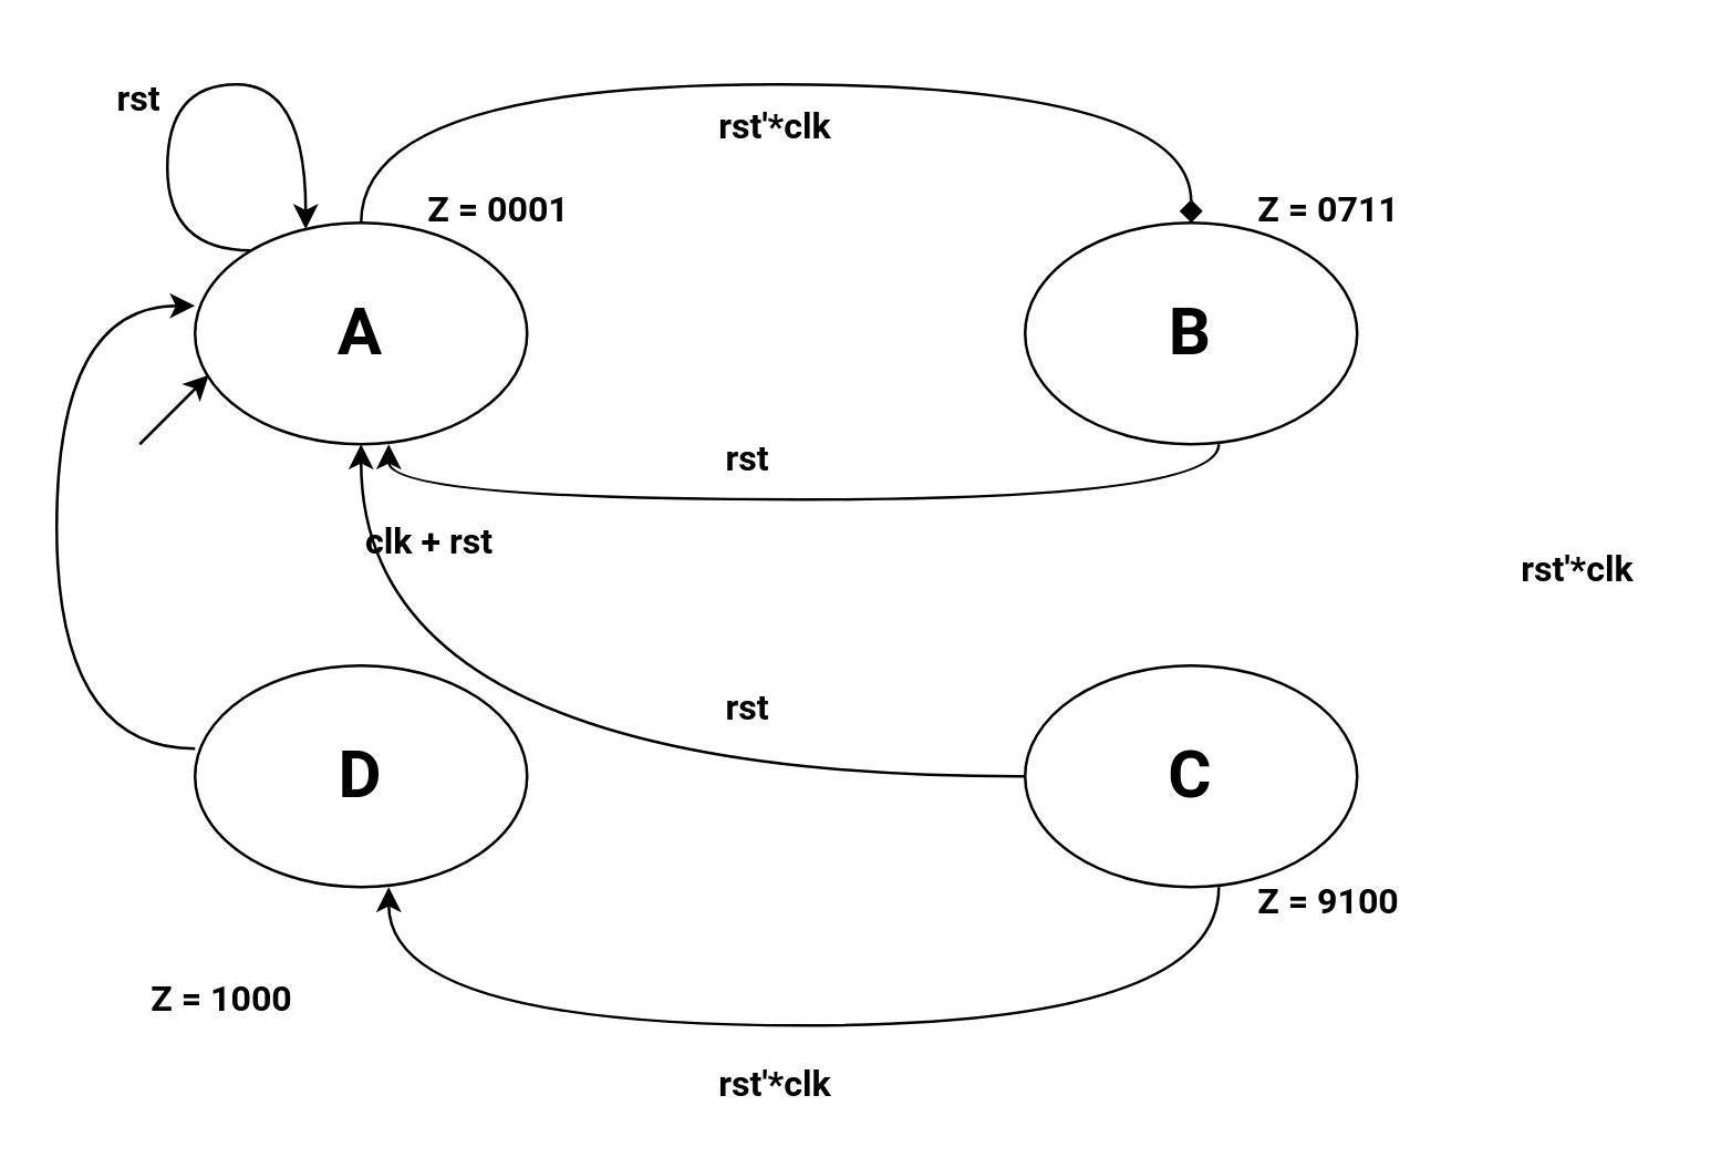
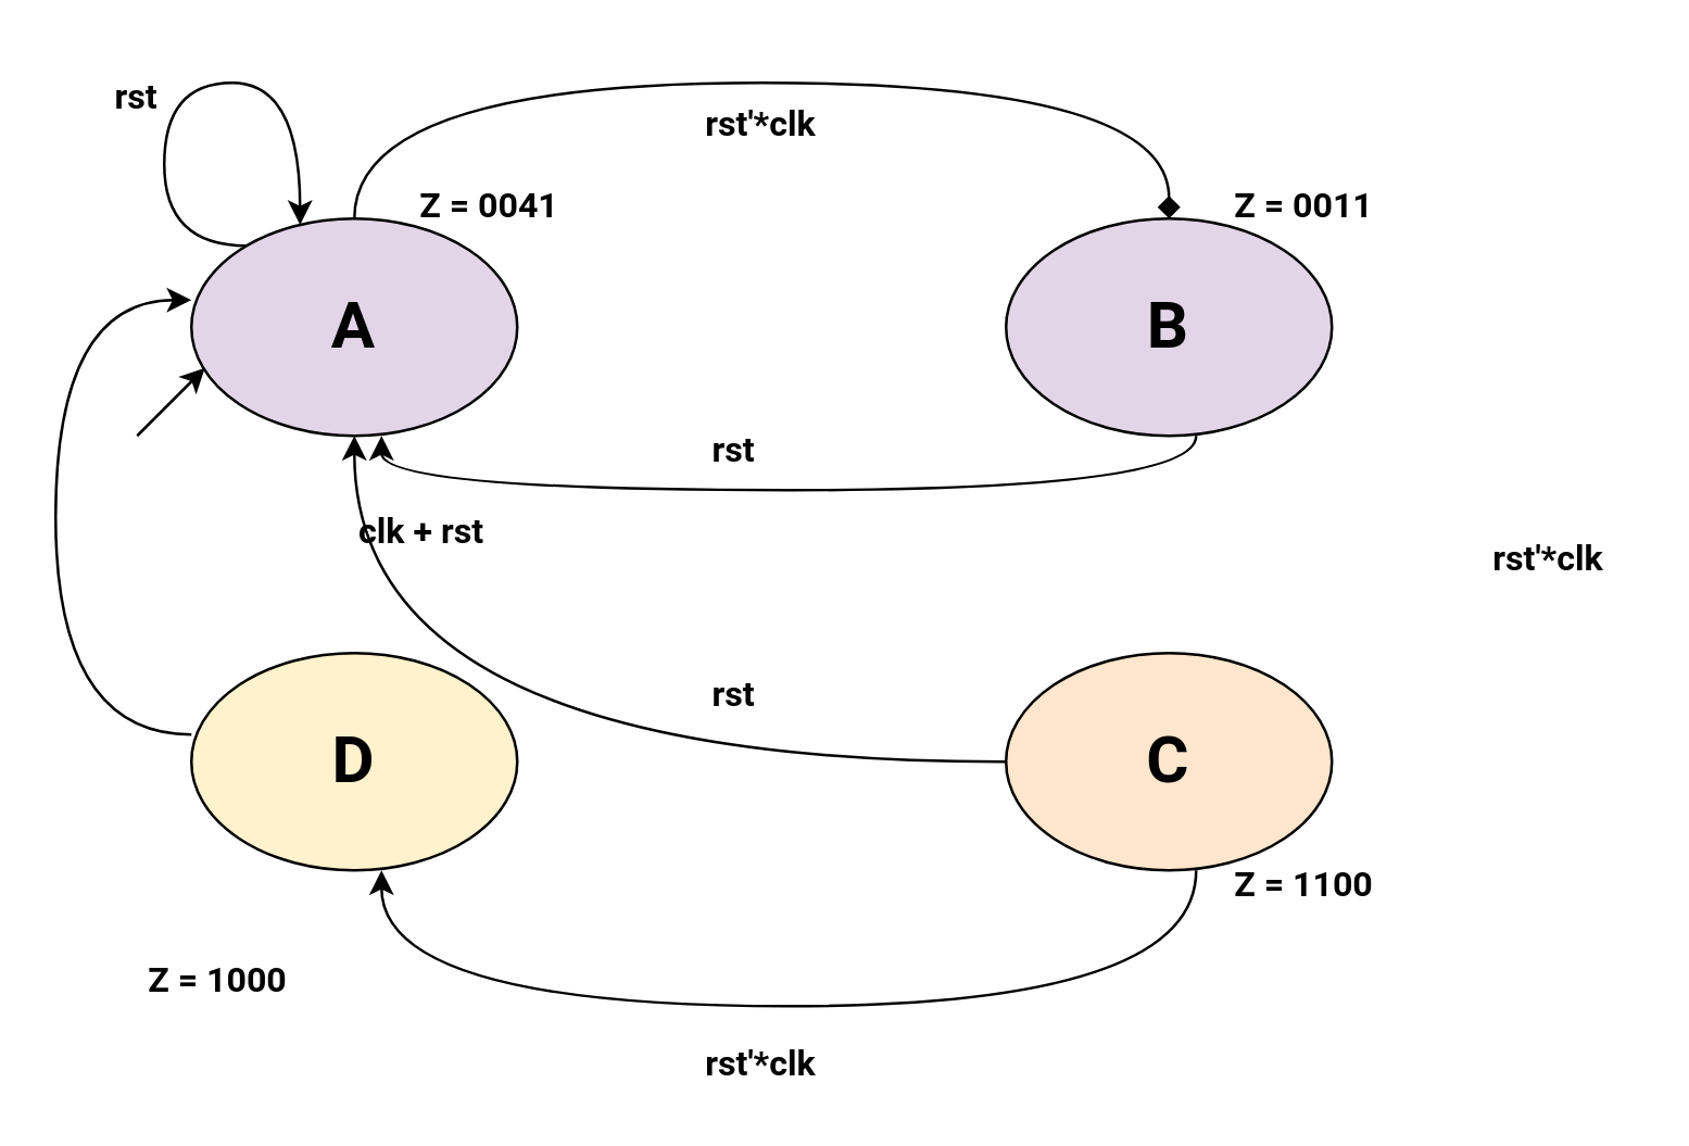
  <mxCell id="0" />
  <mxCell id="1" parent="0" />
- <mxCell id="2" value="&lt;h1&gt;&lt;font&gt;A&lt;/font&gt;&lt;/h1&gt;" style="ellipse;whiteSpace=wrap;html=1;fontFamily=Roboto;fontSource=https%3A%2F%2Ffonts.googleapis.com%2Fcss%3Ffamily%3DRoboto;" vertex="1" parent="1"><mxGeometry x="70" y="80" width="120" height="80" as="geometry" /></mxCell>
- <mxCell id="3" value="&lt;h1&gt;C&lt;/h1&gt;" style="ellipse;whiteSpace=wrap;html=1;fontFamily=Roboto;fontSource=https%3A%2F%2Ffonts.googleapis.com%2Fcss%3Ffamily%3DRoboto;" vertex="1" parent="1"><mxGeometry x="370" y="240" width="120" height="80" as="geometry" /></mxCell>
- <mxCell id="4" value="&lt;h1&gt;D&lt;/h1&gt;" style="ellipse;whiteSpace=wrap;html=1;fontFamily=Roboto;fontSource=https%3A%2F%2Ffonts.googleapis.com%2Fcss%3Ffamily%3DRoboto;" vertex="1" parent="1"><mxGeometry x="70" y="240" width="120" height="80" as="geometry" /></mxCell>
- <mxCell id="5" value="&lt;h1&gt;B&lt;br&gt;&lt;/h1&gt;" style="ellipse;whiteSpace=wrap;html=1;fontFamily=Roboto;fontSource=https%3A%2F%2Ffonts.googleapis.com%2Fcss%3Ffamily%3DRoboto;" vertex="1" parent="1"><mxGeometry x="370" y="80" width="120" height="80" as="geometry" /></mxCell>
+ <mxCell id="2" value="&lt;h1&gt;&lt;font&gt;A&lt;/font&gt;&lt;/h1&gt;" style="ellipse;whiteSpace=wrap;html=1;fontFamily=Roboto;fontSource=https%3A%2F%2Ffonts.googleapis.com%2Fcss%3Ffamily%3DRoboto;fillColor=#e1d5e7;" vertex="1" parent="1"><mxGeometry x="70" y="80" width="120" height="80" as="geometry" /></mxCell>
+ <mxCell id="3" value="&lt;h1&gt;C&lt;/h1&gt;" style="ellipse;whiteSpace=wrap;html=1;fontFamily=Roboto;fontSource=https%3A%2F%2Ffonts.googleapis.com%2Fcss%3Ffamily%3DRoboto;fillColor=#ffe6cc;" vertex="1" parent="1"><mxGeometry x="370" y="240" width="120" height="80" as="geometry" /></mxCell>
+ <mxCell id="4" value="&lt;h1&gt;D&lt;/h1&gt;" style="ellipse;whiteSpace=wrap;html=1;fontFamily=Roboto;fontSource=https%3A%2F%2Ffonts.googleapis.com%2Fcss%3Ffamily%3DRoboto;fillColor=#fff2cc;" vertex="1" parent="1"><mxGeometry x="70" y="240" width="120" height="80" as="geometry" /></mxCell>
+ <mxCell id="5" value="&lt;h1&gt;B&lt;br&gt;&lt;/h1&gt;" style="ellipse;whiteSpace=wrap;html=1;fontFamily=Roboto;fontSource=https%3A%2F%2Ffonts.googleapis.com%2Fcss%3Ffamily%3DRoboto;fillColor=#e1d5e7;" vertex="1" parent="1"><mxGeometry x="370" y="80" width="120" height="80" as="geometry" /></mxCell>
  <mxCell id="6" value="" style="endArrow=diamond;html=1;rounded=0;entryX=0.5;entryY=0;entryDx=0;entryDy=0;exitX=0.5;exitY=0;exitDx=0;exitDy=0;edgeStyle=orthogonalEdgeStyle;curved=1;fontFamily=Roboto;fontSource=https%3A%2F%2Ffonts.googleapis.com%2Fcss%3Ffamily%3DRoboto;" edge="1" parent="1" source="2" target="5"><mxGeometry width="50" height="50" relative="1" as="geometry"><mxPoint x="250" y="80" as="sourcePoint" /><mxPoint x="300" y="30" as="targetPoint" /><Array as="points"><mxPoint x="130" y="30" /><mxPoint x="430" y="30" /></Array></mxGeometry></mxCell>
  <mxCell id="7" value="" style="endArrow=classic;html=1;rounded=0;entryX=0.5;entryY=0;entryDx=0;entryDy=0;exitX=0.5;exitY=0;exitDx=0;exitDy=0;edgeStyle=orthogonalEdgeStyle;curved=1;fontFamily=Roboto;fontSource=https%3A%2F%2Ffonts.googleapis.com%2Fcss%3Ffamily%3DRoboto;" edge="1" parent="1"><mxGeometry width="50" height="50" relative="1" as="geometry"><mxPoint x="440" y="320" as="sourcePoint" /><mxPoint x="140" y="320" as="targetPoint" /><Array as="points"><mxPoint x="440" y="370" /><mxPoint x="140" y="370" /></Array></mxGeometry></mxCell>
  <mxCell id="8" value="" style="endArrow=classic;html=1;rounded=0;entryX=1;entryY=0.5;entryDx=0;entryDy=0;exitX=1;exitY=0.5;exitDx=0;exitDy=0;edgeStyle=orthogonalEdgeStyle;curved=1;fontFamily=Roboto;fontSource=https%3A%2F%2Ffonts.googleapis.com%2Fcss%3Ffamily%3DRoboto;" edge="1" parent="1"><mxGeometry width="50" height="50" relative="1" as="geometry"><mxPoint x="70" y="270" as="sourcePoint" /><mxPoint x="70" y="110" as="targetPoint" /><Array as="points"><mxPoint x="20" y="270" /><mxPoint x="20" y="110" /></Array></mxGeometry></mxCell>
- <mxCell id="9" value="&lt;h3&gt;&lt;font data-font-src=&quot;https://fonts.googleapis.com/css?family=Roboto&quot;&gt;Z = 0001&lt;/font&gt;&lt;/h3&gt;" style="text;html=1;strokeColor=none;fillColor=none;align=center;verticalAlign=middle;whiteSpace=wrap;rounded=0;fontSize=11;fontFamily=Roboto;fontColor=default;fontSource=https%3A%2F%2Ffonts.googleapis.com%2Fcss%3Ffamily%3DRoboto;" vertex="1" parent="1"><mxGeometry x="150" y="60" width="60" height="30" as="geometry" /></mxCell>
- <mxCell id="10" value="&lt;h3&gt;&lt;font data-font-src=&quot;https://fonts.googleapis.com/css?family=Roboto&quot;&gt;Z = 9100&lt;/font&gt;&lt;/h3&gt;" style="text;html=1;strokeColor=none;fillColor=none;align=center;verticalAlign=middle;whiteSpace=wrap;rounded=0;fontSize=11;fontFamily=Roboto;fontColor=default;fontSource=https%3A%2F%2Ffonts.googleapis.com%2Fcss%3Ffamily%3DRoboto;" vertex="1" parent="1"><mxGeometry x="450" y="310" width="60" height="30" as="geometry" /></mxCell>
+ <mxCell id="9" value="&lt;h3&gt;&lt;font data-font-src=&quot;https://fonts.googleapis.com/css?family=Roboto&quot;&gt;Z = 0041&lt;/font&gt;&lt;/h3&gt;" style="text;html=1;strokeColor=none;fillColor=none;align=center;verticalAlign=middle;whiteSpace=wrap;rounded=0;fontSize=11;fontFamily=Roboto;fontColor=default;fontSource=https%3A%2F%2Ffonts.googleapis.com%2Fcss%3Ffamily%3DRoboto;" vertex="1" parent="1"><mxGeometry x="150" y="60" width="60" height="30" as="geometry" /></mxCell>
+ <mxCell id="10" value="&lt;h3&gt;&lt;font data-font-src=&quot;https://fonts.googleapis.com/css?family=Roboto&quot;&gt;Z = 1100&lt;/font&gt;&lt;/h3&gt;" style="text;html=1;strokeColor=none;fillColor=none;align=center;verticalAlign=middle;whiteSpace=wrap;rounded=0;fontSize=11;fontFamily=Roboto;fontColor=default;fontSource=https%3A%2F%2Ffonts.googleapis.com%2Fcss%3Ffamily%3DRoboto;" vertex="1" parent="1"><mxGeometry x="450" y="310" width="60" height="30" as="geometry" /></mxCell>
  <mxCell id="11" value="&lt;h3&gt;&lt;font data-font-src=&quot;https://fonts.googleapis.com/css?family=Roboto&quot;&gt;Z = 1000&lt;/font&gt;&lt;/h3&gt;" style="text;html=1;strokeColor=none;fillColor=none;align=center;verticalAlign=middle;whiteSpace=wrap;rounded=0;fontSize=11;fontFamily=Roboto;fontColor=default;fontSource=https%3A%2F%2Ffonts.googleapis.com%2Fcss%3Ffamily%3DRoboto;" vertex="1" parent="1"><mxGeometry x="50" y="345" width="60" height="30" as="geometry" /></mxCell>
- <mxCell id="12" value="&lt;h3&gt;&lt;font data-font-src=&quot;https://fonts.googleapis.com/css?family=Roboto&quot;&gt;Z = 0711&lt;/font&gt;&lt;/h3&gt;" style="text;html=1;strokeColor=none;fillColor=none;align=center;verticalAlign=middle;whiteSpace=wrap;rounded=0;fontSize=11;fontFamily=Roboto;fontColor=default;fontSource=https%3A%2F%2Ffonts.googleapis.com%2Fcss%3Ffamily%3DRoboto;" vertex="1" parent="1"><mxGeometry x="450" y="60" width="60" height="30" as="geometry" /></mxCell>
+ <mxCell id="12" value="&lt;h3&gt;&lt;font data-font-src=&quot;https://fonts.googleapis.com/css?family=Roboto&quot;&gt;Z = 0011&lt;/font&gt;&lt;/h3&gt;" style="text;html=1;strokeColor=none;fillColor=none;align=center;verticalAlign=middle;whiteSpace=wrap;rounded=0;fontSize=11;fontFamily=Roboto;fontColor=default;fontSource=https%3A%2F%2Ffonts.googleapis.com%2Fcss%3Ffamily%3DRoboto;" vertex="1" parent="1"><mxGeometry x="450" y="60" width="60" height="30" as="geometry" /></mxCell>
  <mxCell id="13" value="&lt;h3&gt;&lt;font data-font-src=&quot;https://fonts.googleapis.com/css?family=Roboto&quot;&gt;rst'*clk&lt;/font&gt;&lt;/h3&gt;" style="text;html=1;strokeColor=none;fillColor=none;align=center;verticalAlign=middle;whiteSpace=wrap;rounded=0;fontSize=11;fontFamily=Roboto;fontColor=default;fontSource=https%3A%2F%2Ffonts.googleapis.com%2Fcss%3Ffamily%3DRoboto;" vertex="1" parent="1"><mxGeometry x="250" y="30" width="60" height="30" as="geometry" /></mxCell>
  <mxCell id="14" value="&lt;h3&gt;&lt;font data-font-src=&quot;https://fonts.googleapis.com/css?family=Roboto&quot;&gt;clk&lt;/font&gt; + rst&lt;br&gt;&lt;/h3&gt;" style="text;html=1;strokeColor=none;fillColor=none;align=center;verticalAlign=middle;whiteSpace=wrap;rounded=0;fontSize=11;fontFamily=Roboto;fontColor=default;fontSource=https%3A%2F%2Ffonts.googleapis.com%2Fcss%3Ffamily%3DRoboto;" vertex="1" parent="1"><mxGeometry x="125" y="180" width="60" height="30" as="geometry" /></mxCell>
  <mxCell id="15" value="&lt;br&gt;&lt;h3&gt;&lt;font data-font-src=&quot;https://fonts.googleapis.com/css?family=Roboto&quot;&gt;rst'*clk&lt;/font&gt;&lt;/h3&gt;" style="text;html=1;strokeColor=none;fillColor=none;align=center;verticalAlign=middle;whiteSpace=wrap;rounded=0;fontSize=11;fontFamily=Roboto;fontColor=default;fontSource=https%3A%2F%2Ffonts.googleapis.com%2Fcss%3Ffamily%3DRoboto;" vertex="1" parent="1"><mxGeometry x="250" y="370" width="60" height="30" as="geometry" /></mxCell>
  <mxCell id="16" value="&lt;h3&gt;&lt;font data-font-src=&quot;https://fonts.googleapis.com/css?family=Roboto&quot;&gt;rst'*clk&lt;/font&gt;&lt;/h3&gt;" style="text;html=1;strokeColor=none;fillColor=none;align=center;verticalAlign=middle;whiteSpace=wrap;rounded=0;fontSize=11;fontFamily=Roboto;fontColor=default;fontSource=https%3A%2F%2Ffonts.googleapis.com%2Fcss%3Ffamily%3DRoboto;" vertex="1" parent="1"><mxGeometry x="540" y="190" width="60" height="30" as="geometry" /></mxCell>
  <mxCell id="17" value="" style="endArrow=classic;html=1;rounded=0;entryX=0.5;entryY=0;entryDx=0;entryDy=0;exitX=0.5;exitY=0;exitDx=0;exitDy=0;edgeStyle=orthogonalEdgeStyle;curved=1;fontFamily=Roboto;fontSource=https%3A%2F%2Ffonts.googleapis.com%2Fcss%3Ffamily%3DRoboto;" edge="1" parent="1"><mxGeometry width="50" height="50" relative="1" as="geometry"><mxPoint x="440" y="160" as="sourcePoint" /><mxPoint x="140" y="160" as="targetPoint" /><Array as="points"><mxPoint x="440" y="180" /><mxPoint x="140" y="180" /></Array></mxGeometry></mxCell>
  <mxCell id="18" value="" style="endArrow=classic;html=1;rounded=0;entryX=0.5;entryY=1;entryDx=0;entryDy=0;exitX=0.5;exitY=0;exitDx=0;exitDy=0;edgeStyle=orthogonalEdgeStyle;curved=1;fontFamily=Roboto;fontSource=https%3A%2F%2Ffonts.googleapis.com%2Fcss%3Ffamily%3DRoboto;" edge="1" parent="1" target="2"><mxGeometry width="50" height="50" relative="1" as="geometry"><mxPoint x="370" y="280" as="sourcePoint" /><mxPoint x="70" y="280" as="targetPoint" /></mxGeometry></mxCell>
  <mxCell id="19" value="&lt;h3&gt;rst&lt;br&gt;&lt;/h3&gt;" style="text;html=1;strokeColor=none;fillColor=none;align=center;verticalAlign=middle;whiteSpace=wrap;rounded=0;fontSize=11;fontFamily=Roboto;fontColor=default;fontSource=https%3A%2F%2Ffonts.googleapis.com%2Fcss%3Ffamily%3DRoboto;" vertex="1" parent="1"><mxGeometry x="240" y="240" width="60" height="30" as="geometry" /></mxCell>
  <mxCell id="20" value="&lt;h3&gt;rst&lt;br&gt;&lt;/h3&gt;" style="text;html=1;strokeColor=none;fillColor=none;align=center;verticalAlign=middle;whiteSpace=wrap;rounded=0;fontSize=11;fontFamily=Roboto;fontColor=default;fontSource=https%3A%2F%2Ffonts.googleapis.com%2Fcss%3Ffamily%3DRoboto;" vertex="1" parent="1"><mxGeometry x="240" y="150" width="60" height="30" as="geometry" /></mxCell>
  <mxCell id="21" value="" style="endArrow=classic;html=1;rounded=0;edgeStyle=orthogonalEdgeStyle;curved=1;fontFamily=Roboto;fontSource=https%3A%2F%2Ffonts.googleapis.com%2Fcss%3Ffamily%3DRoboto;" edge="1" parent="1" source="2" target="2"><mxGeometry width="50" height="50" relative="1" as="geometry"><mxPoint x="10" y="110" as="sourcePoint" /><mxPoint x="10" y="-50" as="targetPoint" /><Array as="points"><mxPoint x="60" y="90" /><mxPoint x="60" y="30" /><mxPoint x="110" y="30" /></Array></mxGeometry></mxCell>
  <mxCell id="22" value="&lt;h3&gt;&lt;font data-font-src=&quot;https://fonts.googleapis.com/css?family=Roboto&quot;&gt;rst&lt;br&gt;&lt;/font&gt;&lt;/h3&gt;" style="text;html=1;strokeColor=none;fillColor=none;align=center;verticalAlign=middle;whiteSpace=wrap;rounded=0;fontSize=11;fontFamily=Roboto;fontColor=default;fontSource=https%3A%2F%2Ffonts.googleapis.com%2Fcss%3Ffamily%3DRoboto;" vertex="1" parent="1"><mxGeometry x="20" y="20" width="60" height="30" as="geometry" /></mxCell>
  <mxCell id="23" value="" style="endArrow=classic;html=1;rounded=0;labelBackgroundColor=default;strokeColor=default;align=center;verticalAlign=middle;fontFamily=Helvetica;fontSize=11;fontColor=default;shape=connector;curved=1;" edge="1" parent="1"><mxGeometry width="50" height="50" relative="1" as="geometry"><mxPoint x="50" y="160" as="sourcePoint" /><mxPoint x="75" y="135" as="targetPoint" /></mxGeometry></mxCell>
